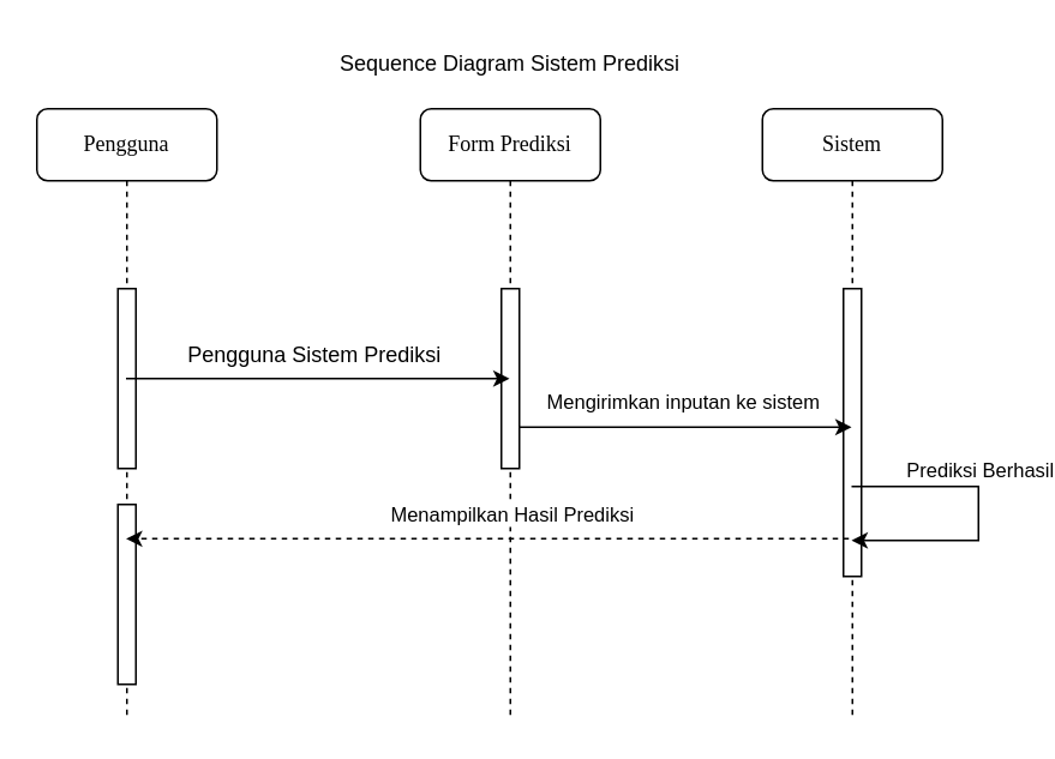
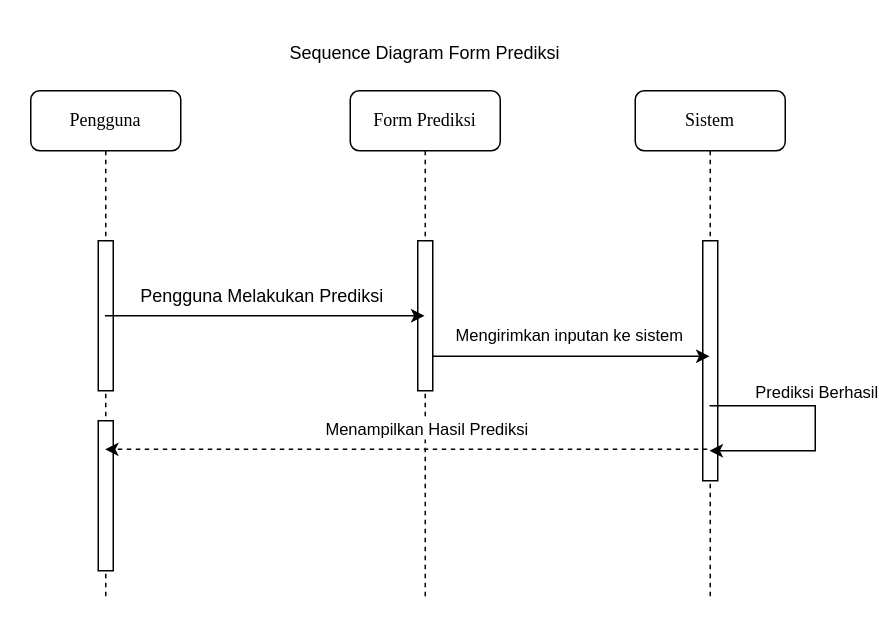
  <mxCell id="0" />
  <mxCell id="1" parent="0" />
  <mxCell id="2" value="Form Prediksi" style="shape=umlLifeline;perimeter=lifelinePerimeter;whiteSpace=wrap;html=1;container=1;collapsible=0;recursiveResize=0;outlineConnect=0;rounded=1;shadow=0;comic=0;labelBackgroundColor=none;strokeWidth=1;fontFamily=Verdana;fontSize=12;align=center;" vertex="1" parent="1"><mxGeometry x="233" y="60" width="100" height="340" as="geometry" /></mxCell>
  <mxCell id="3" value="" style="html=1;points=[];perimeter=orthogonalPerimeter;rounded=0;shadow=0;comic=0;labelBackgroundColor=none;strokeWidth=1;fontFamily=Verdana;fontSize=12;align=center;" vertex="1" parent="2"><mxGeometry x="45" y="100" width="10" height="100" as="geometry" /></mxCell>
  <mxCell id="4" value="Pengguna" style="shape=umlLifeline;perimeter=lifelinePerimeter;whiteSpace=wrap;html=1;container=1;collapsible=0;recursiveResize=0;outlineConnect=0;rounded=1;shadow=0;comic=0;labelBackgroundColor=none;strokeWidth=1;fontFamily=Verdana;fontSize=12;align=center;" vertex="1" parent="1"><mxGeometry x="20" y="60" width="100" height="340" as="geometry" /></mxCell>
  <mxCell id="5" value="" style="html=1;points=[];perimeter=orthogonalPerimeter;rounded=0;shadow=0;comic=0;labelBackgroundColor=none;strokeWidth=1;fontFamily=Verdana;fontSize=12;align=center;" vertex="1" parent="4"><mxGeometry x="45" y="100" width="10" height="100" as="geometry" /></mxCell>
  <mxCell id="6" value="" style="html=1;points=[];perimeter=orthogonalPerimeter;rounded=0;shadow=0;comic=0;labelBackgroundColor=none;strokeWidth=1;fontFamily=Verdana;fontSize=12;align=center;" vertex="1" parent="4"><mxGeometry x="45" y="220" width="10" height="100" as="geometry" /></mxCell>
  <mxCell id="7" value="Sistem" style="shape=umlLifeline;perimeter=lifelinePerimeter;whiteSpace=wrap;html=1;container=1;collapsible=0;recursiveResize=0;outlineConnect=0;rounded=1;shadow=0;comic=0;labelBackgroundColor=none;strokeWidth=1;fontFamily=Verdana;fontSize=12;align=center;" vertex="1" parent="1"><mxGeometry x="423" y="60" width="100" height="340" as="geometry" /></mxCell>
  <mxCell id="8" value="" style="html=1;points=[];perimeter=orthogonalPerimeter;rounded=0;shadow=0;comic=0;labelBackgroundColor=none;strokeWidth=1;fontFamily=Verdana;fontSize=12;align=center;" vertex="1" parent="7"><mxGeometry x="45" y="100" width="10" height="160" as="geometry" /></mxCell>
  <mxCell id="9" style="edgeStyle=orthogonalEdgeStyle;rounded=0;orthogonalLoop=1;jettySize=auto;html=1;" edge="1" parent="1"><mxGeometry relative="1" as="geometry"><Array as="points"><mxPoint x="413" y="237" /><mxPoint x="413" y="237" /></Array><mxPoint x="288" y="237" as="sourcePoint" /><mxPoint x="472.5" y="237" as="targetPoint" /></mxGeometry></mxCell>
  <mxCell id="10" value="Mengirimkan inputan ke sistem" style="edgeLabel;html=1;align=center;verticalAlign=middle;resizable=0;points=[];" connectable="0" vertex="1" parent="9"><mxGeometry x="-0.205" y="1" relative="1" as="geometry"><mxPoint x="17" y="-14" as="offset" /></mxGeometry></mxCell>
  <mxCell id="11" value="Prediksi Berhasil" style="edgeLabel;html=1;align=center;verticalAlign=middle;resizable=0;points=[];" connectable="0" vertex="1" parent="9"><mxGeometry x="-0.205" y="1" relative="1" as="geometry"><mxPoint x="182" y="24" as="offset" /></mxGeometry></mxCell>
  <mxCell id="12" value="Menampilkan Hasil Prediksi" style="edgeLabel;html=1;align=center;verticalAlign=middle;resizable=0;points=[];" connectable="0" vertex="1" parent="9"><mxGeometry x="-0.205" y="1" relative="1" as="geometry"><mxPoint x="-78" y="49" as="offset" /></mxGeometry></mxCell>
  <mxCell id="13" value="" style="endArrow=classic;html=1;rounded=0;" edge="1" parent="1"><mxGeometry width="50" height="50" relative="1" as="geometry"><mxPoint x="69.5" y="210" as="sourcePoint" /><mxPoint x="282.5" y="210" as="targetPoint" /></mxGeometry></mxCell>
- <mxCell id="14" value="Pengguna Sistem Prediksi" style="text;html=1;strokeColor=none;fillColor=none;align=center;verticalAlign=middle;whiteSpace=wrap;rounded=0;" vertex="1" parent="1"><mxGeometry x="83" y="182" width="183" height="30" as="geometry" /></mxCell>
+ <mxCell id="14" value="Pengguna Melakukan Prediksi" style="text;html=1;strokeColor=none;fillColor=none;align=center;verticalAlign=middle;whiteSpace=wrap;rounded=0;" vertex="1" parent="1"><mxGeometry x="83" y="182" width="183" height="30" as="geometry" /></mxCell>
  <mxCell id="15" value="" style="endArrow=classic;html=1;rounded=0;" edge="1" parent="1" source="7" target="7"><mxGeometry width="50" height="50" relative="1" as="geometry"><mxPoint x="543" y="290" as="sourcePoint" /><mxPoint x="543" y="310" as="targetPoint" /><Array as="points"><mxPoint x="543" y="270" /><mxPoint x="543" y="300" /></Array></mxGeometry></mxCell>
  <mxCell id="16" value="" style="endArrow=classic;html=1;exitX=0.3;exitY=0.869;exitDx=0;exitDy=0;exitPerimeter=0;strokeColor=default;rounded=0;dashed=1;" edge="1" parent="1" source="8" target="4"><mxGeometry width="50" height="50" relative="1" as="geometry"><mxPoint x="303" y="360" as="sourcePoint" /><mxPoint x="353" y="310" as="targetPoint" /></mxGeometry></mxCell>
- <mxCell id="17" value="Sequence Diagram Sistem Prediksi" style="text;html=1;strokeColor=none;fillColor=none;align=center;verticalAlign=middle;whiteSpace=wrap;rounded=0;" vertex="1" parent="1"><mxGeometry x="163" y="20" width="240" height="30" as="geometry" /></mxCell>
+ <mxCell id="17" value="Sequence Diagram Form Prediksi" style="text;html=1;strokeColor=none;fillColor=none;align=center;verticalAlign=middle;whiteSpace=wrap;rounded=0;" vertex="1" parent="1"><mxGeometry x="163" y="20" width="240" height="30" as="geometry" /></mxCell>
